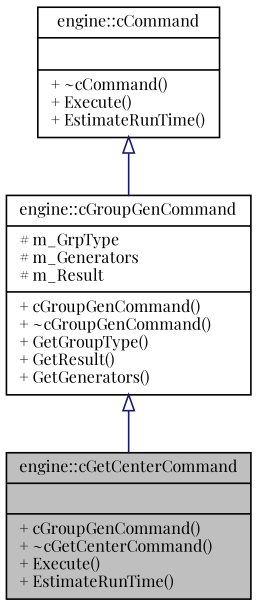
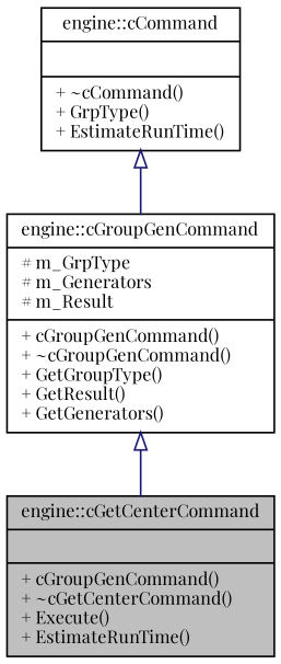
  digraph {
    fontname="Playfair Display"
    node [color=black fillcolor=white fontname="Playfair Display" fontsize=10 shape=record style=filled]
    edge [arrowtail=onormal color=midnightblue dir=back fontname="Playfair Display" fontsize=10 labelfontname=Helvetica labelfontsize=10 style=solid]
    n1 [fillcolor=grey75 fontcolor=black height=0.2 label="{engine::cGetCenterCommand\n||+ cGroupGenCommand()\l+ ~cGetCenterCommand()\l+ Execute()\l+ EstimateRunTime()\l}" width=0.4]
    n2 [height=0.2 label="{engine::cGroupGenCommand\n|# m_GrpType\l# m_Generators\l# m_Result\l|+ cGroupGenCommand()\l+ ~cGroupGenCommand()\l+ GetGroupType()\l+ GetResult()\l+ GetGenerators()\l}" width=0.4]
-   n3 [height=0.2 label="{engine::cCommand\n||+ ~cCommand()\l+ Execute()\l+ EstimateRunTime()\l}" width=0.4]
+   n3 [height=0.2 label="{engine::cCommand\n||+ ~cCommand()\l+ GrpType()\l+ EstimateRunTime()\l}" width=0.4]
    n2 -> n1
    n3 -> n2
  }
